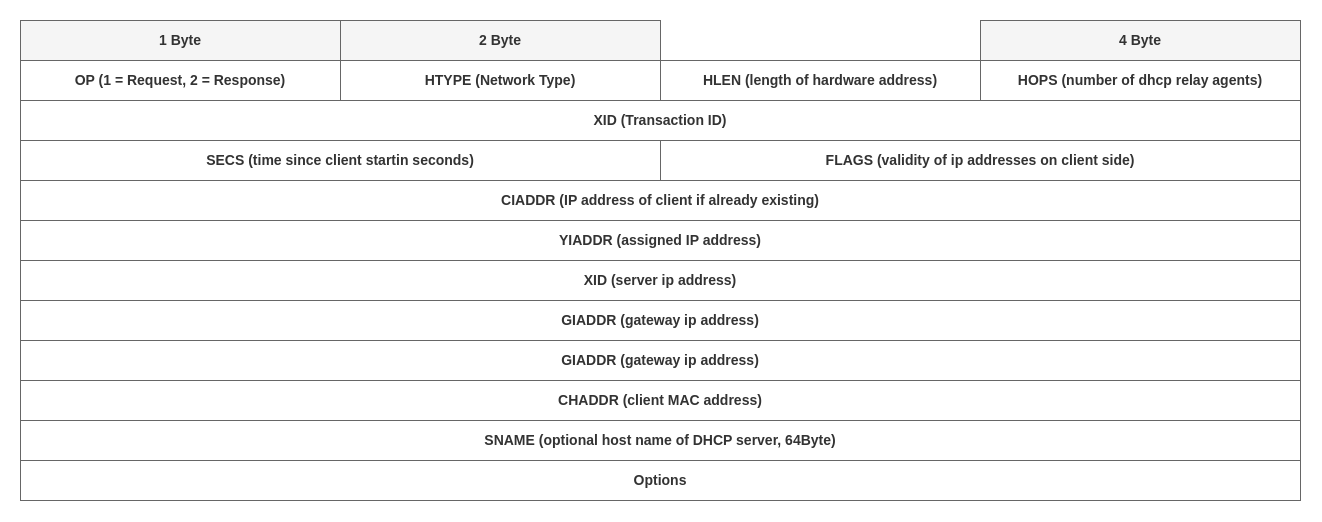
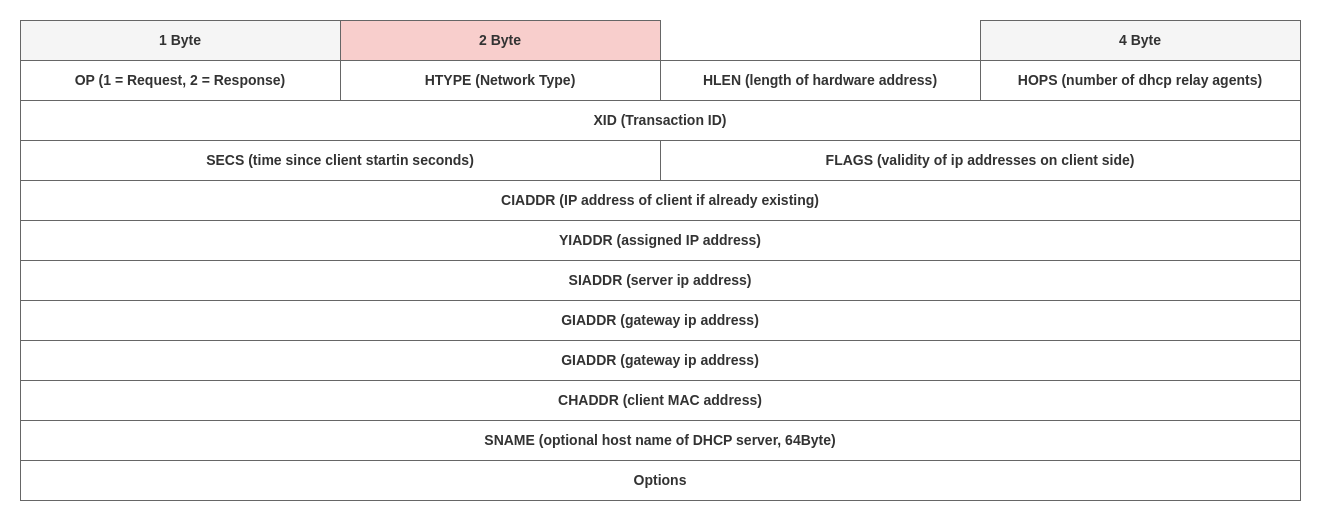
  <mxCell id="0" />
  <mxCell id="1" parent="0" />
  <mxCell id="2" value="&lt;b&gt;&lt;font style=&quot;font-size: 14px&quot;&gt;1 Byte&lt;/font&gt;&lt;/b&gt;" style="rounded=0;whiteSpace=wrap;html=1;fillColor=#f5f5f5;strokeColor=#666666;fontColor=#333333;" vertex="1" parent="1"><mxGeometry x="20" y="20" width="320" height="40" as="geometry" /></mxCell>
- <mxCell id="3" value="&lt;b&gt;&lt;font style=&quot;font-size: 14px&quot;&gt;2 Byte&lt;/font&gt;&lt;/b&gt;" style="rounded=0;whiteSpace=wrap;html=1;fillColor=#f5f5f5;strokeColor=#666666;fontColor=#333333;" vertex="1" parent="1"><mxGeometry x="340" y="20" width="320" height="40" as="geometry" /></mxCell>
+ <mxCell id="3" value="&lt;b&gt;&lt;font style=&quot;font-size: 14px&quot;&gt;2 Byte&lt;/font&gt;&lt;/b&gt;" style="rounded=0;whiteSpace=wrap;html=1;fillColor=#f8cecc;strokeColor=#666666;fontColor=#333333;" vertex="1" parent="1"><mxGeometry x="340" y="20" width="320" height="40" as="geometry" /></mxCell>
  <mxCell id="4" value="&lt;b&gt;&lt;font style=&quot;font-size: 14px&quot;&gt;4 Byte&lt;/font&gt;&lt;/b&gt;" style="rounded=0;whiteSpace=wrap;html=1;fillColor=#f5f5f5;strokeColor=#666666;fontColor=#333333;" vertex="1" parent="1"><mxGeometry x="980" y="20" width="320" height="40" as="geometry" /></mxCell>
  <mxCell id="5" value="&lt;b&gt;&lt;font style=&quot;font-size: 14px&quot;&gt;OP (1 = Request, 2 = Response)&lt;/font&gt;&lt;/b&gt;" style="rounded=0;whiteSpace=wrap;html=1;strokeColor=#666666;fontColor=#333333;fillColor=none;" vertex="1" parent="1"><mxGeometry x="20" y="60" width="320" height="40" as="geometry" /></mxCell>
  <mxCell id="6" value="&lt;b&gt;&lt;font style=&quot;font-size: 14px&quot;&gt;HTYPE (Network Type)&lt;/font&gt;&lt;/b&gt;" style="rounded=0;whiteSpace=wrap;html=1;strokeColor=#666666;fontColor=#333333;fillColor=none;" vertex="1" parent="1"><mxGeometry x="340" y="60" width="320" height="40" as="geometry" /></mxCell>
  <mxCell id="7" value="&lt;b&gt;&lt;font style=&quot;font-size: 14px&quot;&gt;HLEN (length of hardware address)&lt;/font&gt;&lt;/b&gt;" style="rounded=0;whiteSpace=wrap;html=1;strokeColor=#666666;fontColor=#333333;fillColor=none;" vertex="1" parent="1"><mxGeometry x="660" y="60" width="320" height="40" as="geometry" /></mxCell>
  <mxCell id="8" value="&lt;b&gt;&lt;font style=&quot;font-size: 14px&quot;&gt;HOPS (number of dhcp relay agents)&lt;/font&gt;&lt;/b&gt;" style="rounded=0;whiteSpace=wrap;html=1;strokeColor=#666666;fontColor=#333333;fillColor=none;" vertex="1" parent="1"><mxGeometry x="980" y="60" width="320" height="40" as="geometry" /></mxCell>
  <mxCell id="9" value="&lt;b&gt;&lt;font style=&quot;font-size: 14px&quot;&gt;XID (Transaction ID)&lt;/font&gt;&lt;/b&gt;" style="rounded=0;whiteSpace=wrap;html=1;strokeColor=#666666;fontColor=#333333;fillColor=none;" vertex="1" parent="1"><mxGeometry x="20" y="100" width="1280" height="40" as="geometry" /></mxCell>
  <mxCell id="10" value="&lt;b&gt;&lt;font style=&quot;font-size: 14px&quot;&gt;SECS (time since client startin seconds)&lt;/font&gt;&lt;/b&gt;" style="rounded=0;whiteSpace=wrap;html=1;strokeColor=#666666;fontColor=#333333;fillColor=none;" vertex="1" parent="1"><mxGeometry x="20" y="140" width="640" height="40" as="geometry" /></mxCell>
  <mxCell id="11" value="&lt;b&gt;&lt;font style=&quot;font-size: 14px&quot;&gt;FLAGS (validity of ip addresses on client side)&lt;/font&gt;&lt;/b&gt;" style="rounded=0;whiteSpace=wrap;html=1;strokeColor=#666666;fontColor=#333333;fillColor=none;" vertex="1" parent="1"><mxGeometry x="660" y="140" width="640" height="40" as="geometry" /></mxCell>
  <mxCell id="12" value="&lt;b&gt;&lt;font style=&quot;font-size: 14px&quot;&gt;CIADDR (IP address of client if already existing)&lt;/font&gt;&lt;/b&gt;" style="rounded=0;whiteSpace=wrap;html=1;strokeColor=#666666;fontColor=#333333;fillColor=none;" vertex="1" parent="1"><mxGeometry x="20" y="180" width="1280" height="40" as="geometry" /></mxCell>
  <mxCell id="13" value="&lt;b&gt;&lt;font style=&quot;font-size: 14px&quot;&gt;YIADDR (assigned IP address)&lt;/font&gt;&lt;/b&gt;" style="rounded=0;whiteSpace=wrap;html=1;strokeColor=#666666;fontColor=#333333;fillColor=none;" vertex="1" parent="1"><mxGeometry x="20" y="220" width="1280" height="40" as="geometry" /></mxCell>
- <mxCell id="14" value="&lt;b&gt;&lt;font style=&quot;font-size: 14px&quot;&gt;XID (server ip address)&lt;/font&gt;&lt;/b&gt;" style="rounded=0;whiteSpace=wrap;html=1;strokeColor=#666666;fontColor=#333333;fillColor=none;" vertex="1" parent="1"><mxGeometry x="20" y="260" width="1280" height="40" as="geometry" /></mxCell>
+ <mxCell id="14" value="&lt;b&gt;&lt;font style=&quot;font-size: 14px&quot;&gt;SIADDR (server ip address)&lt;/font&gt;&lt;/b&gt;" style="rounded=0;whiteSpace=wrap;html=1;strokeColor=#666666;fontColor=#333333;fillColor=none;" vertex="1" parent="1"><mxGeometry x="20" y="260" width="1280" height="40" as="geometry" /></mxCell>
  <mxCell id="15" value="&lt;b&gt;&lt;font style=&quot;font-size: 14px&quot;&gt;GIADDR (gateway ip address)&lt;/font&gt;&lt;/b&gt;" style="rounded=0;whiteSpace=wrap;html=1;strokeColor=#666666;fontColor=#333333;fillColor=none;" vertex="1" parent="1"><mxGeometry x="20" y="300" width="1280" height="40" as="geometry" /></mxCell>
  <mxCell id="16" value="&lt;b&gt;&lt;font style=&quot;font-size: 14px&quot;&gt;GIADDR (gateway ip address)&lt;/font&gt;&lt;/b&gt;" style="rounded=0;whiteSpace=wrap;html=1;strokeColor=#666666;fontColor=#333333;fillColor=none;" vertex="1" parent="1"><mxGeometry x="20" y="340" width="1280" height="40" as="geometry" /></mxCell>
  <mxCell id="17" value="&lt;b&gt;&lt;font style=&quot;font-size: 14px&quot;&gt;CHADDR (client MAC address)&lt;/font&gt;&lt;/b&gt;" style="rounded=0;whiteSpace=wrap;html=1;strokeColor=#666666;fontColor=#333333;fillColor=none;" vertex="1" parent="1"><mxGeometry x="20" y="380" width="1280" height="40" as="geometry" /></mxCell>
  <mxCell id="18" value="&lt;b&gt;&lt;font style=&quot;font-size: 14px&quot;&gt;SNAME (optional host name of DHCP server, 64Byte)&lt;/font&gt;&lt;/b&gt;" style="rounded=0;whiteSpace=wrap;html=1;strokeColor=#666666;fontColor=#333333;fillColor=none;" vertex="1" parent="1"><mxGeometry x="20" y="420" width="1280" height="40" as="geometry" /></mxCell>
  <mxCell id="19" value="&lt;b&gt;&lt;font style=&quot;font-size: 14px&quot;&gt;Options&lt;/font&gt;&lt;/b&gt;" style="rounded=0;whiteSpace=wrap;html=1;strokeColor=#666666;fontColor=#333333;fillColor=none;" vertex="1" parent="1"><mxGeometry x="20" y="460" width="1280" height="40" as="geometry" /></mxCell>
